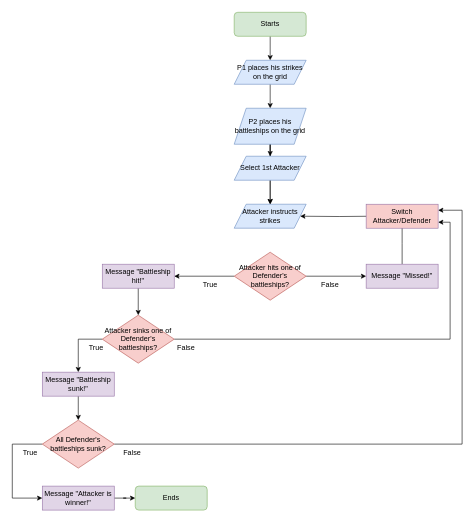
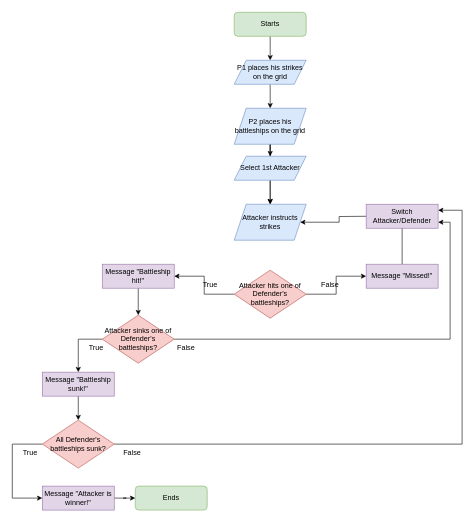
  <mxCell id="0" />
  <mxCell id="1" parent="0" />
  <mxCell id="2" style="edgeStyle=orthogonalEdgeStyle;rounded=0;orthogonalLoop=1;jettySize=auto;html=1;exitX=0.5;exitY=1;exitDx=0;exitDy=0;entryX=0.5;entryY=0;entryDx=0;entryDy=0;" parent="1" source="3" target="5" edge="1"><mxGeometry relative="1" as="geometry" /></mxCell>
  <mxCell id="3" value="Starts" style="rounded=1;whiteSpace=wrap;html=1;fillColor=#d5e8d4;strokeColor=#82b366;" parent="1" vertex="1"><mxGeometry x="390" y="20" width="120" height="40" as="geometry" /></mxCell>
  <mxCell id="4" style="edgeStyle=orthogonalEdgeStyle;rounded=0;orthogonalLoop=1;jettySize=auto;html=1;exitX=0.5;exitY=1;exitDx=0;exitDy=0;entryX=0.5;entryY=0;entryDx=0;entryDy=0;" parent="1" source="5" target="8" edge="1"><mxGeometry relative="1" as="geometry" /></mxCell>
  <mxCell id="5" value="P1 places his strikes on the grid" style="shape=parallelogram;perimeter=parallelogramPerimeter;whiteSpace=wrap;html=1;fixedSize=1;fillColor=#dae8fc;strokeColor=#6c8ebf;" parent="1" vertex="1"><mxGeometry x="390" y="100" width="120" height="40" as="geometry" /></mxCell>
  <mxCell id="6" style="edgeStyle=orthogonalEdgeStyle;rounded=0;orthogonalLoop=1;jettySize=auto;html=1;entryX=0.5;entryY=0;entryDx=0;entryDy=0;startArrow=none;" parent="1" source="11" target="9" edge="1"><mxGeometry relative="1" as="geometry"><mxPoint x="450" y="270" as="sourcePoint" /></mxGeometry></mxCell>
  <mxCell id="7" value="" style="edgeStyle=orthogonalEdgeStyle;rounded=0;orthogonalLoop=1;jettySize=auto;html=1;" edge="1" parent="1" source="8" target="11"><mxGeometry relative="1" as="geometry" /></mxCell>
  <mxCell id="8" value="P2 places his battleships on the grid" style="shape=parallelogram;perimeter=parallelogramPerimeter;whiteSpace=wrap;html=1;fixedSize=1;fillColor=#dae8fc;strokeColor=#6c8ebf;" parent="1" vertex="1"><mxGeometry x="390" y="180" width="120" height="60" as="geometry" /></mxCell>
- <mxCell id="9" value="Attacker instructs strikes" style="shape=parallelogram;perimeter=parallelogramPerimeter;whiteSpace=wrap;html=1;fixedSize=1;fillColor=#dae8fc;strokeColor=#6c8ebf;" parent="1" vertex="1"><mxGeometry x="390" y="340" width="120" height="40" as="geometry" /></mxCell>
+ <mxCell id="9" value="Attacker instructs strikes" style="shape=parallelogram;perimeter=parallelogramPerimeter;whiteSpace=wrap;html=1;fixedSize=1;fillColor=#dae8fc;strokeColor=#6c8ebf;" parent="1" vertex="1"><mxGeometry x="390" y="340" width="120" height="60" as="geometry" /></mxCell>
  <mxCell id="10" value="" style="edgeStyle=orthogonalEdgeStyle;rounded=0;orthogonalLoop=1;jettySize=auto;html=1;" edge="1" parent="1" source="11" target="9"><mxGeometry relative="1" as="geometry" /></mxCell>
  <mxCell id="11" value="Select 1st Attacker" style="shape=parallelogram;perimeter=parallelogramPerimeter;whiteSpace=wrap;html=1;fixedSize=1;fillColor=#dae8fc;strokeColor=#6c8ebf;" vertex="1" parent="1"><mxGeometry x="390" y="260" width="120" height="40" as="geometry" /></mxCell>
  <mxCell id="12" style="edgeStyle=orthogonalEdgeStyle;rounded=0;orthogonalLoop=1;jettySize=auto;html=1;exitX=0;exitY=0.5;exitDx=0;exitDy=0;entryX=1;entryY=0.5;entryDx=0;entryDy=0;" edge="1" parent="1" source="14" target="19"><mxGeometry relative="1" as="geometry"><mxPoint x="290" y="700" as="targetPoint" /></mxGeometry></mxCell>
  <mxCell id="13" style="edgeStyle=orthogonalEdgeStyle;rounded=0;orthogonalLoop=1;jettySize=auto;html=1;exitX=1;exitY=0.5;exitDx=0;exitDy=0;entryX=0;entryY=0.5;entryDx=0;entryDy=0;" edge="1" parent="1" source="14" target="30"><mxGeometry relative="1" as="geometry" /></mxCell>
- <mxCell id="14" value="Attacker hits one of Defender's battleships?" style="rhombus;whiteSpace=wrap;html=1;fillColor=#f8cecc;strokeColor=#b85450;" vertex="1" parent="1"><mxGeometry x="390" y="420" width="120" height="80" as="geometry" /></mxCell>
+ <mxCell id="14" value="Attacker hits one of Defender's battleships?" style="rhombus;whiteSpace=wrap;html=1;fillColor=#f8cecc;strokeColor=#b85450;" vertex="1" parent="1"><mxGeometry x="390" y="450" width="120" height="80" as="geometry" /></mxCell>
  <mxCell id="15" style="edgeStyle=orthogonalEdgeStyle;rounded=0;orthogonalLoop=1;jettySize=auto;html=1;entryX=0.5;entryY=0;entryDx=0;entryDy=0;" edge="1" parent="1" source="17"><mxGeometry relative="1" as="geometry"><mxPoint x="130" y="620" as="targetPoint" /><Array as="points"><mxPoint x="130" y="565" /></Array></mxGeometry></mxCell>
  <mxCell id="16" style="edgeStyle=orthogonalEdgeStyle;rounded=0;orthogonalLoop=1;jettySize=auto;html=1;entryX=1;entryY=0.75;entryDx=0;entryDy=0;startArrow=none;exitX=1;exitY=0.5;exitDx=0;exitDy=0;" edge="1" parent="1" source="17" target="35"><mxGeometry relative="1" as="geometry"><mxPoint x="380" y="564.5" as="sourcePoint" /></mxGeometry></mxCell>
  <mxCell id="17" value="Attacker sinks one of Defender's battleships?" style="rhombus;whiteSpace=wrap;html=1;fillColor=#f8cecc;strokeColor=#b85450;" vertex="1" parent="1"><mxGeometry x="170" y="525" width="120" height="80" as="geometry" /></mxCell>
  <mxCell id="18" style="edgeStyle=orthogonalEdgeStyle;rounded=0;orthogonalLoop=1;jettySize=auto;html=1;entryX=0.5;entryY=0;entryDx=0;entryDy=0;" edge="1" parent="1" source="19" target="17"><mxGeometry relative="1" as="geometry" /></mxCell>
  <mxCell id="19" value="Message &quot;Battleship hit!&quot;" style="rounded=0;whiteSpace=wrap;html=1;fillColor=#e1d5e7;strokeColor=#9673a6;" vertex="1" parent="1"><mxGeometry x="170" y="440" width="120" height="40" as="geometry" /></mxCell>
  <mxCell id="20" style="edgeStyle=orthogonalEdgeStyle;rounded=0;orthogonalLoop=1;jettySize=auto;html=1;exitX=0.5;exitY=1;exitDx=0;exitDy=0;entryX=0.5;entryY=0;entryDx=0;entryDy=0;" edge="1" parent="1" source="21" target="25"><mxGeometry relative="1" as="geometry"><mxPoint x="216" y="700" as="targetPoint" /><Array as="points" /></mxGeometry></mxCell>
  <mxCell id="21" value="Message &quot;Battleship sunk!&quot;" style="rounded=0;whiteSpace=wrap;html=1;fillColor=#e1d5e7;strokeColor=#9673a6;" vertex="1" parent="1"><mxGeometry x="70" y="620" width="120" height="40" as="geometry" /></mxCell>
  <mxCell id="22" value="True" style="text;html=1;strokeColor=none;fillColor=none;align=center;verticalAlign=middle;whiteSpace=wrap;rounded=0;" vertex="1" parent="1"><mxGeometry x="320" y="460" width="60" height="30" as="geometry" /></mxCell>
  <mxCell id="23" style="edgeStyle=orthogonalEdgeStyle;rounded=0;orthogonalLoop=1;jettySize=auto;html=1;exitX=0;exitY=0.5;exitDx=0;exitDy=0;entryX=0;entryY=0.5;entryDx=0;entryDy=0;" edge="1" parent="1" source="25" target="27"><mxGeometry relative="1" as="geometry"><mxPoint x="30" y="740" as="sourcePoint" /><mxPoint x="50" y="810" as="targetPoint" /><Array as="points"><mxPoint x="20" y="740" /><mxPoint x="20" y="830" /></Array></mxGeometry></mxCell>
  <mxCell id="24" style="edgeStyle=orthogonalEdgeStyle;rounded=0;orthogonalLoop=1;jettySize=auto;html=1;entryX=1;entryY=0.25;entryDx=0;entryDy=0;" edge="1" parent="1" source="25" target="35"><mxGeometry relative="1" as="geometry"><mxPoint x="770" y="350" as="targetPoint" /><Array as="points"><mxPoint x="770" y="740" /><mxPoint x="770" y="350" /></Array></mxGeometry></mxCell>
  <mxCell id="25" value="All Defender's battleships sunk?" style="rhombus;whiteSpace=wrap;html=1;fillColor=#f8cecc;strokeColor=#b85450;" vertex="1" parent="1"><mxGeometry x="70" y="700" width="120" height="80" as="geometry" /></mxCell>
  <mxCell id="26" value="" style="edgeStyle=orthogonalEdgeStyle;rounded=0;orthogonalLoop=1;jettySize=auto;html=1;" edge="1" parent="1" source="27" target="28"><mxGeometry relative="1" as="geometry" /></mxCell>
  <mxCell id="27" value="Message &quot;Attacker is winner!&quot;" style="rounded=0;whiteSpace=wrap;html=1;fillColor=#e1d5e7;strokeColor=#9673a6;" vertex="1" parent="1"><mxGeometry x="70" y="810" width="120" height="40" as="geometry" /></mxCell>
  <mxCell id="28" value="Ends" style="rounded=1;whiteSpace=wrap;html=1;fillColor=#d5e8d4;strokeColor=#82b366;" vertex="1" parent="1"><mxGeometry x="225" y="810" width="120" height="40" as="geometry" /></mxCell>
  <mxCell id="29" style="edgeStyle=orthogonalEdgeStyle;rounded=0;orthogonalLoop=1;jettySize=auto;html=1;entryX=0.5;entryY=1;entryDx=0;entryDy=0;" edge="1" parent="1" source="30"><mxGeometry relative="1" as="geometry"><mxPoint x="670" y="370" as="targetPoint" /></mxGeometry></mxCell>
  <mxCell id="30" value="Message &quot;Missed!&quot;" style="rounded=0;whiteSpace=wrap;html=1;fillColor=#e1d5e7;strokeColor=#9673a6;" vertex="1" parent="1"><mxGeometry x="610" y="440" width="120" height="40" as="geometry" /></mxCell>
  <mxCell id="31" value="False" style="text;html=1;strokeColor=none;fillColor=none;align=center;verticalAlign=middle;whiteSpace=wrap;rounded=0;" vertex="1" parent="1"><mxGeometry x="520" y="460" width="60" height="30" as="geometry" /></mxCell>
  <mxCell id="32" style="edgeStyle=orthogonalEdgeStyle;rounded=0;orthogonalLoop=1;jettySize=auto;html=1;" edge="1" parent="1" target="9"><mxGeometry relative="1" as="geometry"><mxPoint x="620" y="360" as="sourcePoint" /></mxGeometry></mxCell>
  <mxCell id="33" value="True" style="text;html=1;strokeColor=none;fillColor=none;align=center;verticalAlign=middle;whiteSpace=wrap;rounded=0;" vertex="1" parent="1"><mxGeometry x="130" y="565" width="60" height="30" as="geometry" /></mxCell>
  <mxCell id="34" value="True" style="text;html=1;strokeColor=none;fillColor=none;align=center;verticalAlign=middle;whiteSpace=wrap;rounded=0;" vertex="1" parent="1"><mxGeometry x="20" y="740" width="60" height="30" as="geometry" /></mxCell>
- <mxCell id="35" value="Switch Attacker/Defender" style="rounded=0;whiteSpace=wrap;html=1;fillColor=#f8cecc;strokeColor=#9673a6;" vertex="1" parent="1"><mxGeometry x="610" y="340" width="120" height="40" as="geometry" /></mxCell>
+ <mxCell id="35" value="Switch Attacker/Defender" style="rounded=0;whiteSpace=wrap;html=1;fillColor=#e1d5e7;strokeColor=#9673a6;" vertex="1" parent="1"><mxGeometry x="610" y="340" width="120" height="40" as="geometry" /></mxCell>
  <mxCell id="36" value="False" style="text;html=1;strokeColor=none;fillColor=none;align=center;verticalAlign=middle;whiteSpace=wrap;rounded=0;" vertex="1" parent="1"><mxGeometry x="280" y="565" width="60" height="30" as="geometry" /></mxCell>
  <mxCell id="37" value="False" style="text;html=1;strokeColor=none;fillColor=none;align=center;verticalAlign=middle;whiteSpace=wrap;rounded=0;" vertex="1" parent="1"><mxGeometry x="190" y="740" width="60" height="30" as="geometry" /></mxCell>
